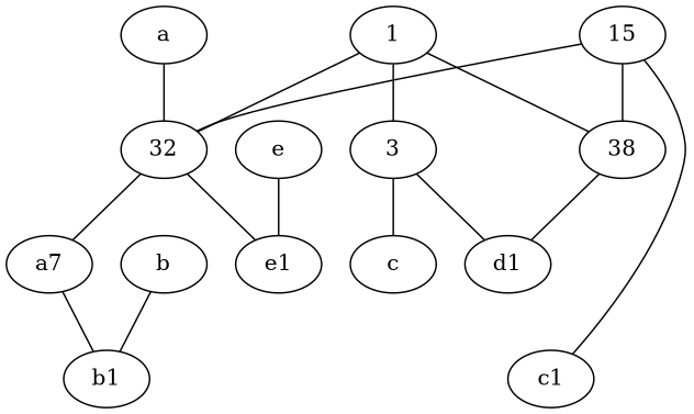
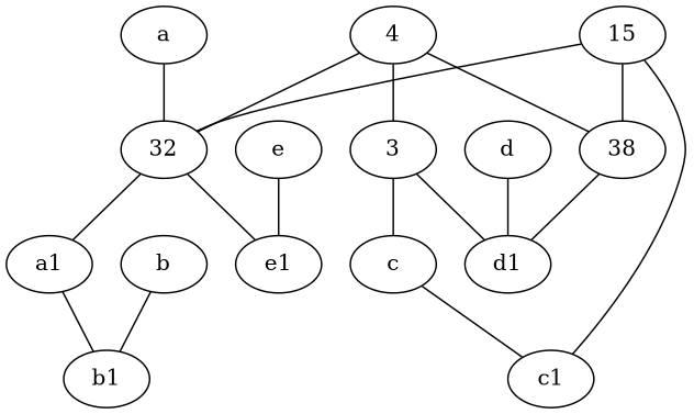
  graph {
-   a1 [label=a7]
+   a1
    b1
    32
    e1
    3
    d1
    c
    b
    e
+   d
    c1
    38
-   1
+   1 [label=4]
    a
    15
    a1 -- b1
    32 -- a1
    32 -- e1
    3 -- d1
    3 -- c
+   c -- c1
    b -- b1
    e -- e1
+   d -- d1
    38 -- d1
    1 -- 32
    1 -- 3
    1 -- 38
    a -- 32
    15 -- 32
    15 -- c1
    15 -- 38
  }
